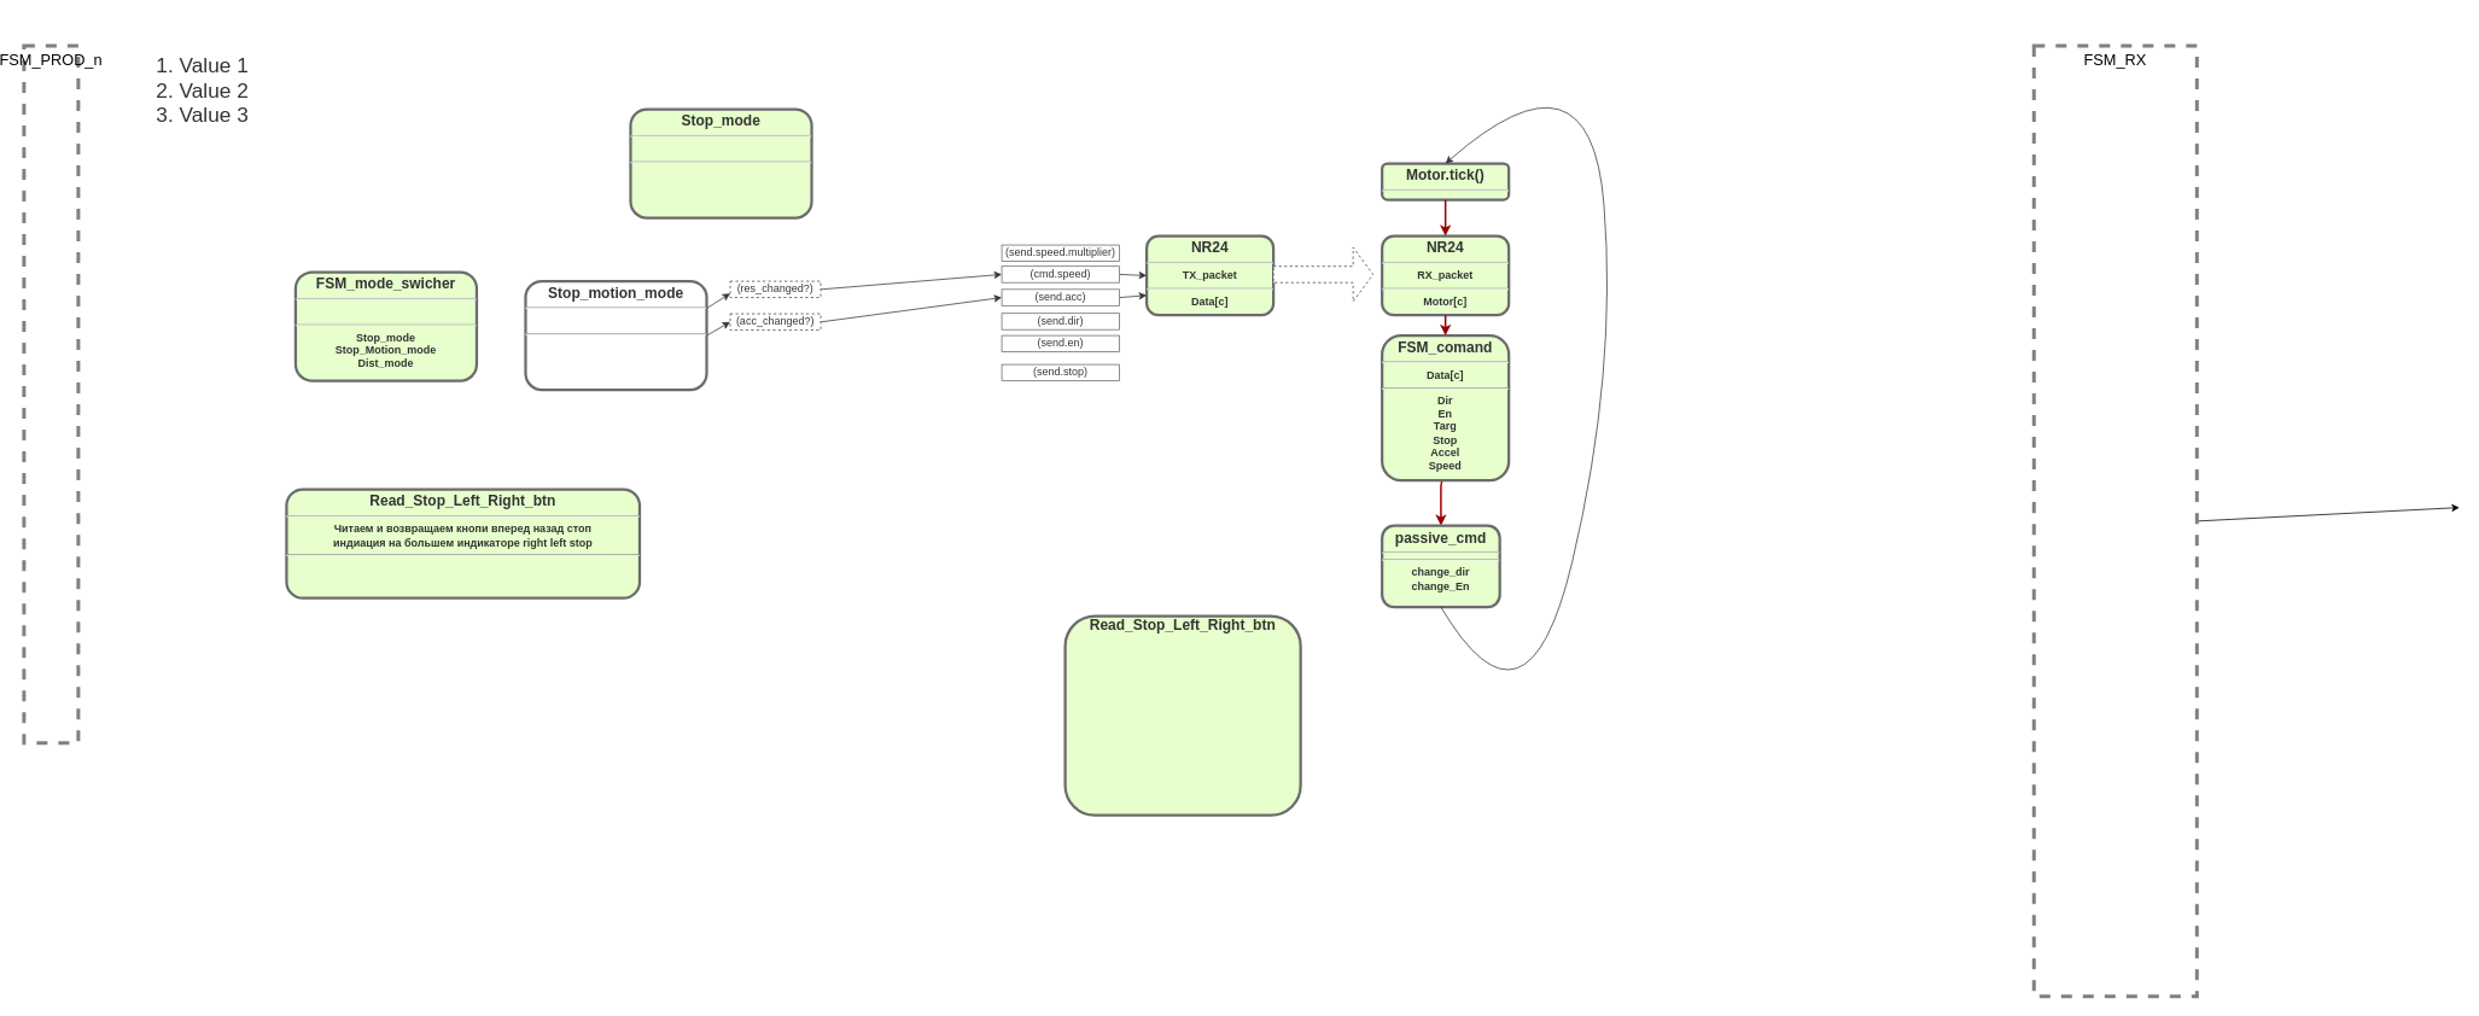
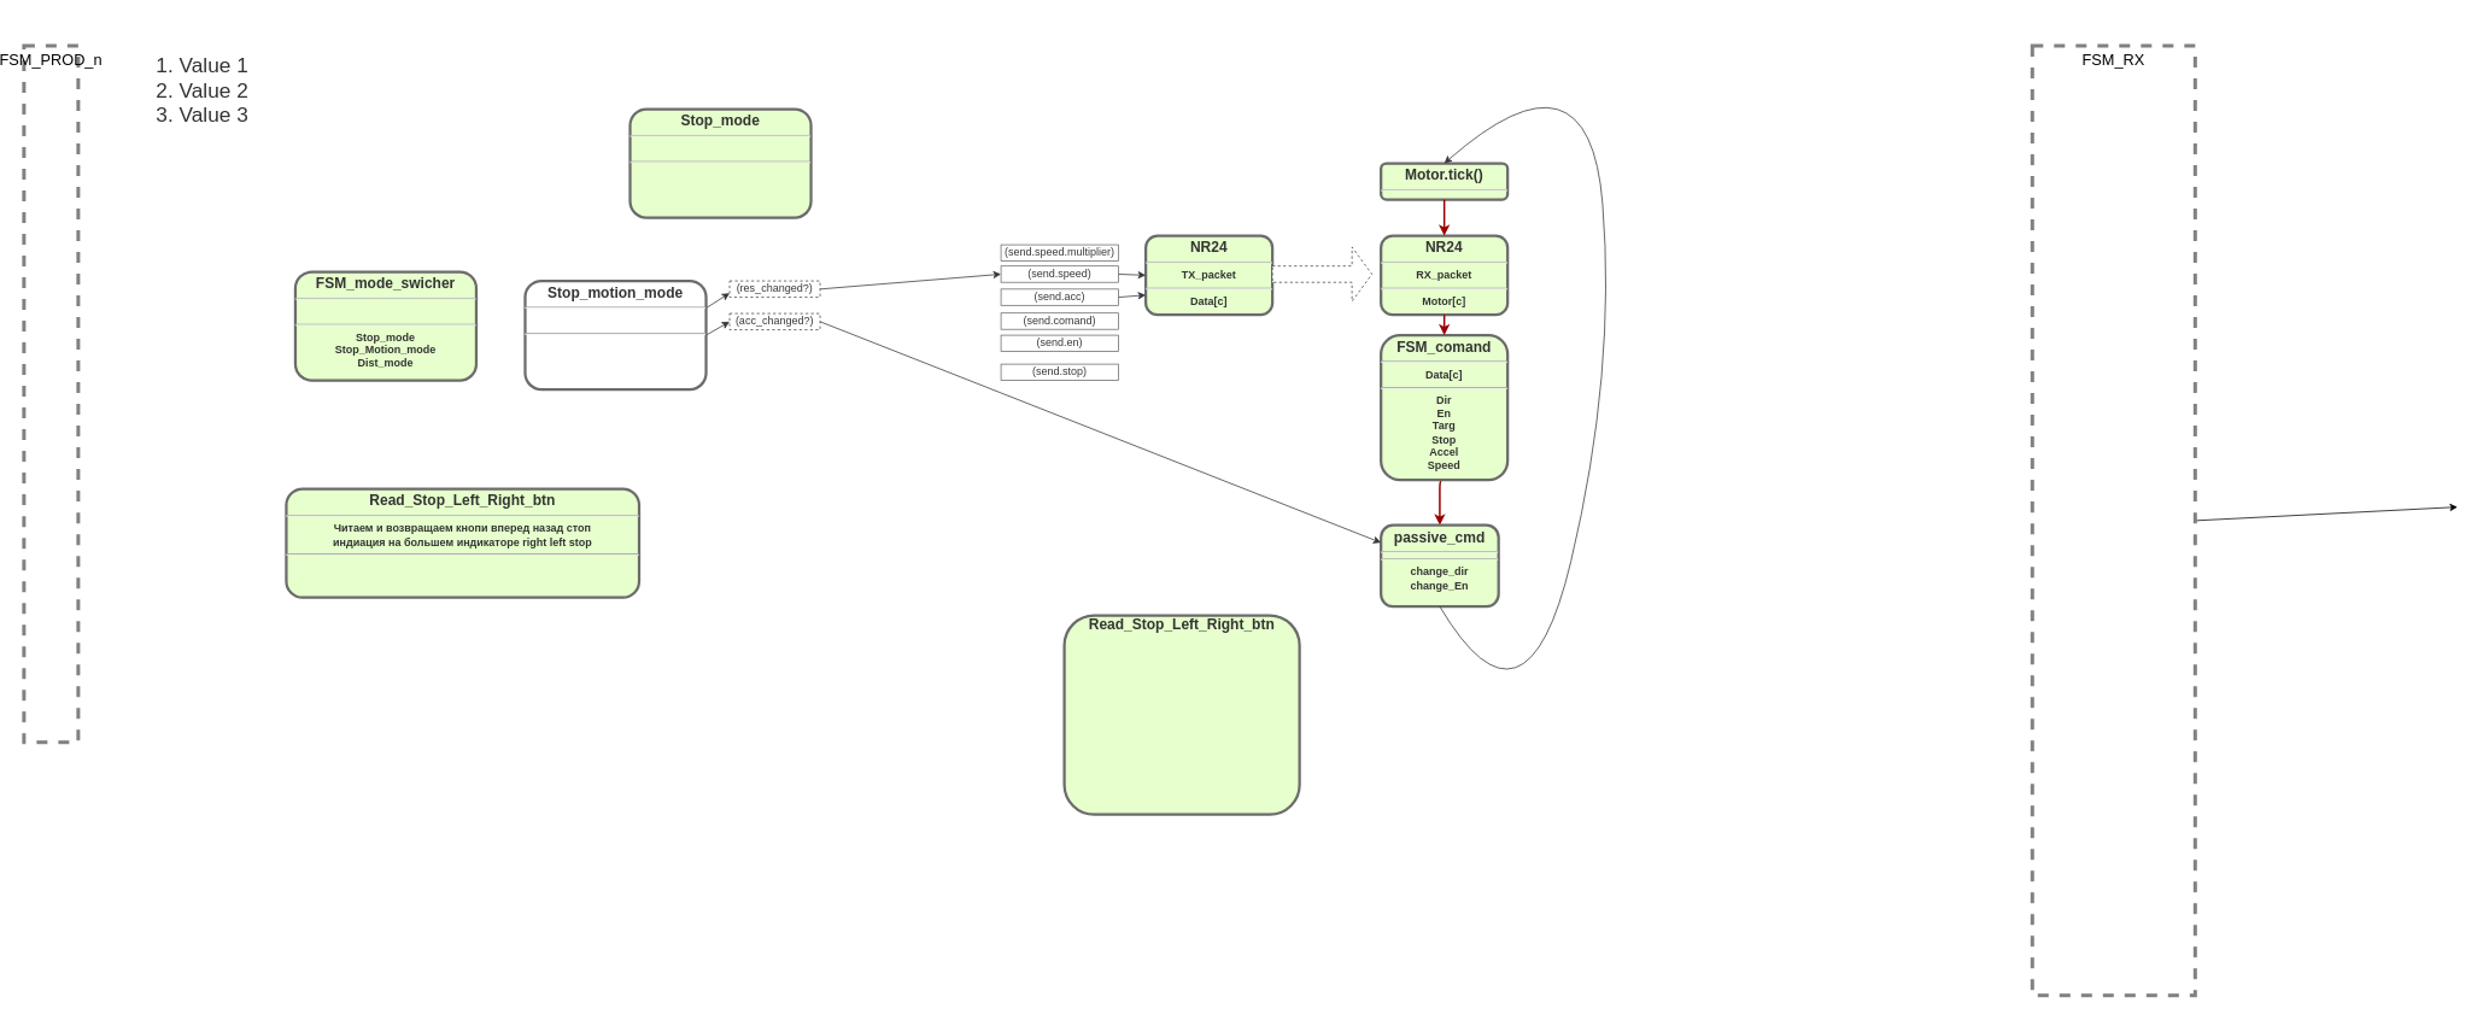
  <mxCell id="0" />
  <mxCell id="1" parent="0" />
  <mxCell id="2" style="edgeStyle=none;html=1;exitX=1;exitY=0.5;exitDx=0;exitDy=0;fontColor=#333333;" parent="1" source="3" edge="1"><mxGeometry relative="1" as="geometry"><mxPoint x="2710" y="560" as="targetPoint" /></mxGeometry></mxCell>
  <mxCell id="3" value="&lt;font style=&quot;font-size: 17px&quot;&gt;FSM_RX&lt;/font&gt;" style="rounded=0;whiteSpace=wrap;html=1;strokeColor=#808080;strokeWidth=4;fillColor=none;dashed=1;horizontal=1;verticalAlign=top;" parent="1" vertex="1"><mxGeometry x="2240" y="50" width="180" height="1050" as="geometry" /></mxCell>
  <mxCell id="4" value="" style="edgeStyle=elbowEdgeStyle;elbow=horizontal;strokeColor=#990000;strokeWidth=2;exitX=0.5;exitY=1;exitDx=0;exitDy=0;entryX=0.5;entryY=0;entryDx=0;entryDy=0;fontColor=#333333;" parent="1" source="9" target="10" edge="1"><mxGeometry width="100" height="100" relative="1" as="geometry"><mxPoint x="1620" y="1229" as="sourcePoint" /><mxPoint x="1720" y="1129" as="targetPoint" /><Array as="points"><mxPoint x="1585" y="570" /></Array></mxGeometry></mxCell>
  <mxCell id="5" value="&lt;p style=&quot;margin: 4px 0px 0px ; text-align: center&quot;&gt;&lt;font style=&quot;font-size: 16px&quot;&gt;NR&lt;/font&gt;&lt;span style=&quot;font-size: 16px&quot;&gt;24&lt;/span&gt;&lt;/p&gt;&lt;hr&gt;RX_packet&lt;br&gt;&lt;hr&gt;Motor[c]" style="verticalAlign=middle;align=center;overflow=fill;fontSize=12;fontFamily=Helvetica;html=1;rounded=1;fontStyle=1;strokeWidth=3;fillColor=#E6FFCC;strokeColor=#6B6B6B;fontColor=#333333;" parent="1" vertex="1"><mxGeometry x="1520" y="260" width="140" height="87.5" as="geometry" /></mxCell>
  <mxCell id="6" style="edgeStyle=none;html=1;exitX=1;exitY=0.5;exitDx=0;exitDy=0;entryX=0;entryY=0.5;entryDx=0;entryDy=0;fontSize=23;fontColor=#333333;strokeColor=#363636;" edge="1" parent="1" source="7" target="26"><mxGeometry relative="1" as="geometry" /></mxCell>
  <mxCell id="7" value="(res_changed?)" style="text;spacingTop=-5;align=center;strokeColor=#454545;dashed=1;fontColor=#383838;" parent="1" vertex="1"><mxGeometry x="800" y="310" width="100" height="18" as="geometry" /></mxCell>
  <mxCell id="8" value="&lt;font style=&quot;font-size: 17px&quot;&gt;FSM_PROD_n&lt;/font&gt;" style="rounded=0;whiteSpace=wrap;html=1;strokeColor=#808080;strokeWidth=4;fillColor=none;dashed=1;horizontal=1;verticalAlign=top;" parent="1" vertex="1"><mxGeometry x="20" y="50" width="60" height="770" as="geometry" /></mxCell>
  <mxCell id="9" value="&lt;p style=&quot;margin: 4px 0px 0px ; text-align: center&quot;&gt;&lt;span style=&quot;font-size: 16px&quot;&gt;&lt;font&gt;FSM_comand&lt;/font&gt;&lt;/span&gt;&lt;/p&gt;&lt;hr&gt;&lt;font&gt;Data[c]&lt;/font&gt;&lt;hr&gt;&lt;font&gt;Dir&lt;br&gt;En&lt;br&gt;Targ&lt;br&gt;Stop&lt;br&gt;Accel&lt;br&gt;Speed&lt;/font&gt;" style="verticalAlign=middle;align=center;overflow=fill;fontSize=12;fontFamily=Helvetica;html=1;rounded=1;fontStyle=1;strokeWidth=3;fillColor=#E6FFCC;strokeColor=#6B6B6B;fontColor=#333333;" parent="1" vertex="1"><mxGeometry x="1520" y="370" width="140" height="160" as="geometry" /></mxCell>
  <mxCell id="10" value="&lt;p style=&quot;margin: 4px 0px 0px ; text-align: center&quot;&gt;&lt;span style=&quot;font-size: 16px&quot;&gt;passive_cmd&lt;/span&gt;&lt;/p&gt;&lt;hr&gt;&lt;hr&gt;change_dir&lt;br&gt;change_En" style="verticalAlign=middle;align=center;overflow=fill;fontSize=12;fontFamily=Helvetica;html=1;rounded=1;fontStyle=1;strokeWidth=3;fillColor=#E6FFCC;strokeColor=#6B6B6B;fontColor=#333333;" parent="1" vertex="1"><mxGeometry x="1520" y="580" width="130" height="90" as="geometry" /></mxCell>
  <mxCell id="11" value="&lt;p style=&quot;margin: 4px 0px 0px ; text-align: center&quot;&gt;&lt;span style=&quot;font-size: 16px&quot;&gt;Motor.tick()&lt;/span&gt;&lt;/p&gt;&lt;hr&gt;&lt;br&gt;&lt;hr&gt;" style="verticalAlign=middle;align=center;overflow=fill;fontSize=12;fontFamily=Helvetica;html=1;rounded=1;fontStyle=1;strokeWidth=3;fillColor=#E6FFCC;strokeColor=#6B6B6B;fontColor=#333333;" vertex="1" parent="1"><mxGeometry x="1520" y="180" width="140" height="40" as="geometry" /></mxCell>
  <mxCell id="12" value="" style="edgeStyle=elbowEdgeStyle;elbow=horizontal;strokeColor=#990000;strokeWidth=2;exitX=0.5;exitY=1;exitDx=0;exitDy=0;fontColor=#333333;entryX=0.5;entryY=0;entryDx=0;entryDy=0;" edge="1" parent="1" source="11" target="5"><mxGeometry width="100" height="100" relative="1" as="geometry"><mxPoint x="1840" y="250" as="sourcePoint" /><mxPoint x="1590" y="250" as="targetPoint" /><Array as="points"><mxPoint x="1590" y="230" /></Array></mxGeometry></mxCell>
  <mxCell id="13" value="" style="edgeStyle=elbowEdgeStyle;elbow=horizontal;strokeColor=#990000;strokeWidth=2;exitX=0.5;exitY=1;exitDx=0;exitDy=0;fontColor=#333333;entryX=0.5;entryY=0;entryDx=0;entryDy=0;" edge="1" parent="1" source="5" target="9"><mxGeometry width="100" height="100" relative="1" as="geometry"><mxPoint x="1830" y="300" as="sourcePoint" /><mxPoint x="1830" y="340" as="targetPoint" /><Array as="points"><mxPoint x="1590" y="360" /></Array></mxGeometry></mxCell>
  <mxCell id="14" value="" style="curved=1;endArrow=classic;html=1;fontColor=#333333;strokeColor=#363636;exitX=0.5;exitY=1;exitDx=0;exitDy=0;entryX=0.5;entryY=0;entryDx=0;entryDy=0;" edge="1" parent="1" source="10" target="11"><mxGeometry width="50" height="50" relative="1" as="geometry"><mxPoint x="1500" y="620" as="sourcePoint" /><mxPoint x="1870" y="310" as="targetPoint" /><Array as="points"><mxPoint x="1680" y="830" /><mxPoint x="1780" y="410" /><mxPoint x="1750" y="40" /></Array></mxGeometry></mxCell>
  <mxCell id="15" value="&lt;p style=&quot;margin: 4px 0px 0px ; text-align: center&quot;&gt;&lt;span style=&quot;font-size: 16px&quot;&gt;&lt;font&gt;FSM_mode_swicher&lt;/font&gt;&lt;/span&gt;&lt;/p&gt;&lt;hr&gt;&lt;br&gt;&lt;hr&gt;Stop_mode&lt;br&gt;Stop_Motion_mode&lt;br&gt;Dist_mode" style="verticalAlign=middle;align=center;overflow=fill;fontSize=12;fontFamily=Helvetica;html=1;rounded=1;fontStyle=1;strokeWidth=3;fillColor=#E6FFCC;strokeColor=#6B6B6B;fontColor=#333333;" vertex="1" parent="1"><mxGeometry x="320" y="300" width="200" height="120" as="geometry" /></mxCell>
  <mxCell id="16" value="&lt;p style=&quot;margin: 4px 0px 0px ; text-align: center&quot;&gt;&lt;font style=&quot;font-size: 16px&quot;&gt;NR&lt;/font&gt;&lt;span style=&quot;font-size: 16px&quot;&gt;24&lt;/span&gt;&lt;/p&gt;&lt;hr&gt;TX_packet&lt;br&gt;&lt;hr&gt;Data[c]" style="verticalAlign=middle;align=center;overflow=fill;fontSize=12;fontFamily=Helvetica;html=1;rounded=1;fontStyle=1;strokeWidth=3;fillColor=#E6FFCC;strokeColor=#6B6B6B;fontColor=#333333;" vertex="1" parent="1"><mxGeometry x="1260" y="260" width="140" height="87.5" as="geometry" /></mxCell>
  <mxCell id="17" value="" style="shape=singleArrow;whiteSpace=wrap;html=1;dashed=1;fontColor=#333333;strokeColor=#454545;" vertex="1" parent="1"><mxGeometry y="272.5" width="110" height="60" as="geometry" x="1400" /></mxCell>
  <mxCell id="18" value="&lt;p style=&quot;margin: 4px 0px 0px ; text-align: center&quot;&gt;&lt;span style=&quot;font-size: 16px&quot;&gt;&lt;font&gt;Stop_mode&lt;/font&gt;&lt;/span&gt;&lt;/p&gt;&lt;hr&gt;&lt;br&gt;&lt;hr&gt;" style="verticalAlign=middle;align=center;overflow=fill;fontSize=12;fontFamily=Helvetica;html=1;rounded=1;fontStyle=1;strokeWidth=3;fillColor=#E6FFCC;strokeColor=#6B6B6B;fontColor=#333333;" vertex="1" parent="1"><mxGeometry x="690" y="120" width="200" height="120" as="geometry" /></mxCell>
  <mxCell id="19" style="edgeStyle=none;html=1;exitX=1;exitY=0.25;exitDx=0;exitDy=0;entryX=0;entryY=0.75;entryDx=0;entryDy=0;fontSize=23;fontColor=#333333;strokeColor=#363636;" edge="1" parent="1" source="21" target="7"><mxGeometry relative="1" as="geometry" /></mxCell>
  <mxCell id="20" style="edgeStyle=none;html=1;exitX=1;exitY=0.5;exitDx=0;exitDy=0;entryX=0;entryY=0.5;entryDx=0;entryDy=0;fontSize=23;fontColor=#333333;strokeColor=#363636;" edge="1" parent="1" source="21" target="28"><mxGeometry relative="1" as="geometry" /></mxCell>
  <mxCell id="21" value="&lt;p style=&quot;margin: 4px 0px 0px ; text-align: center&quot;&gt;&lt;span style=&quot;font-size: 16px&quot;&gt;&lt;font&gt;Stop_motion_mode&lt;/font&gt;&lt;/span&gt;&lt;/p&gt;&lt;hr&gt;&lt;br&gt;&lt;hr&gt;" style="verticalAlign=middle;align=center;overflow=fill;fontSize=12;fontFamily=Helvetica;html=1;rounded=1;fontStyle=1;strokeWidth=3;fillColor=#ffffff;strokeColor=#6B6B6B;fontColor=#333333;" vertex="1" parent="1"><mxGeometry x="574" y="310" width="200" height="120" as="geometry" /></mxCell>
  <mxCell id="22" value="&lt;span style=&quot;font-size: 16px&quot;&gt;Read_Stop_Left_Right_btn&lt;/span&gt;&lt;p style=&quot;margin: 4px 0px 0px ; text-align: center&quot;&gt;&lt;/p&gt;" style="verticalAlign=middle;align=center;overflow=fill;fontSize=12;fontFamily=Helvetica;html=1;rounded=1;fontStyle=1;strokeWidth=3;fillColor=#E6FFCC;strokeColor=#6B6B6B;fontColor=#333333;" vertex="1" parent="1"><mxGeometry x="1170" y="680" width="260" height="220" as="geometry" /></mxCell>
  <mxCell id="23" value="&lt;p style=&quot;margin: 4px 0px 0px ; text-align: center&quot;&gt;&lt;span style=&quot;font-size: 16px&quot;&gt;Read_Stop_Left_Right_btn&lt;/span&gt;&lt;br&gt;&lt;/p&gt;&lt;hr&gt;Читаем и возвращаем кнопи вперед назад стоп&lt;br&gt;индиация на большем индикаторе right left stop&lt;hr&gt;" style="verticalAlign=middle;align=center;overflow=fill;fontSize=12;fontFamily=Helvetica;html=1;rounded=1;fontStyle=1;strokeWidth=3;fillColor=#E6FFCC;strokeColor=#6B6B6B;fontColor=#333333;" vertex="1" parent="1"><mxGeometry x="310" y="540" width="390" height="120" as="geometry" /></mxCell>
  <mxCell id="24" value="&lt;ol style=&quot;font-size: 23px;&quot;&gt;&lt;li style=&quot;font-size: 23px;&quot;&gt;Value 1&lt;/li&gt;&lt;li style=&quot;font-size: 23px;&quot;&gt;Value 2&lt;/li&gt;&lt;li style=&quot;font-size: 23px;&quot;&gt;Value 3&lt;/li&gt;&lt;/ol&gt;" style="text;strokeColor=none;fillColor=none;html=1;whiteSpace=wrap;verticalAlign=middle;overflow=hidden;dashed=1;fontColor=#333333;fontSize=23;" vertex="1" parent="1"><mxGeometry x="150" y="20" width="200" height="160" as="geometry" /></mxCell>
  <mxCell id="25" style="edgeStyle=none;html=1;exitX=1;exitY=0.5;exitDx=0;exitDy=0;entryX=0;entryY=0.5;entryDx=0;entryDy=0;fontSize=23;fontColor=#333333;strokeColor=#363636;" edge="1" parent="1" source="26" target="16"><mxGeometry relative="1" as="geometry" /></mxCell>
- <mxCell id="26" value="(cmd.speed)" style="text;spacingTop=-5;align=center;strokeColor=#6B6B6B;fontColor=#383838;" vertex="1" parent="1"><mxGeometry x="1100" y="293.5" width="130" height="18" as="geometry" /></mxCell>
- <mxCell id="27" style="edgeStyle=none;html=1;exitX=1;exitY=0.5;exitDx=0;exitDy=0;entryX=0;entryY=0.5;entryDx=0;entryDy=0;fontSize=23;fontColor=#333333;strokeColor=#363636;" edge="1" parent="1" source="28" target="30"><mxGeometry relative="1" as="geometry" /></mxCell>
+ <mxCell id="26" value="(send.speed)" style="text;spacingTop=-5;align=center;strokeColor=#6B6B6B;fontColor=#383838;" vertex="1" parent="1"><mxGeometry x="1100" y="293.5" width="130" height="18" as="geometry" /></mxCell>
+ <mxCell id="27" style="edgeStyle=none;html=1;exitX=1;exitY=0.5;exitDx=0;exitDy=0;fontSize=23;fontColor=#333333;strokeColor=#363636;" edge="1" parent="1" source="28" target="10"><mxGeometry relative="1" as="geometry" /></mxCell>
  <mxCell id="28" value="(acc_changed?)" style="text;spacingTop=-5;align=center;strokeColor=#454545;dashed=1;fontColor=#383838;" vertex="1" parent="1"><mxGeometry x="800" y="346" width="100" height="18" as="geometry" /></mxCell>
  <mxCell id="29" style="edgeStyle=none;html=1;exitX=1;exitY=0.5;exitDx=0;exitDy=0;entryX=0;entryY=0.75;entryDx=0;entryDy=0;fontSize=23;fontColor=#333333;strokeColor=#363636;" edge="1" parent="1" source="30" target="16"><mxGeometry relative="1" as="geometry" /></mxCell>
  <mxCell id="30" value="(send.acc)" style="text;spacingTop=-5;align=center;strokeColor=#6B6B6B;fontColor=#383838;" vertex="1" parent="1"><mxGeometry x="1100" y="319" width="130" height="18" as="geometry" /></mxCell>
- <mxCell id="31" value="(send.dir)" style="text;spacingTop=-5;align=center;strokeColor=#6B6B6B;fontColor=#383838;" vertex="1" parent="1"><mxGeometry x="1100" y="345.5" width="130" height="18" as="geometry" /></mxCell>
+ <mxCell id="31" value="(send.comand)" style="text;spacingTop=-5;align=center;strokeColor=#6B6B6B;fontColor=#383838;" vertex="1" parent="1"><mxGeometry x="1100" y="345.5" width="130" height="18" as="geometry" /></mxCell>
  <mxCell id="32" value="(send.en)" style="text;spacingTop=-5;align=center;strokeColor=#6B6B6B;fontColor=#383838;" vertex="1" parent="1"><mxGeometry x="1100" y="370" width="130" height="18" as="geometry" /></mxCell>
  <mxCell id="33" value="(send.stop)" style="text;spacingTop=-5;align=center;strokeColor=#6B6B6B;fontColor=#383838;" vertex="1" parent="1"><mxGeometry x="1100" y="402" width="130" height="18" as="geometry" /></mxCell>
  <mxCell id="34" value="(send.speed.multiplier)" style="text;spacingTop=-5;align=center;strokeColor=#6B6B6B;fontColor=#383838;" vertex="1" parent="1"><mxGeometry x="1100" y="270" width="130" height="18" as="geometry" /></mxCell>
